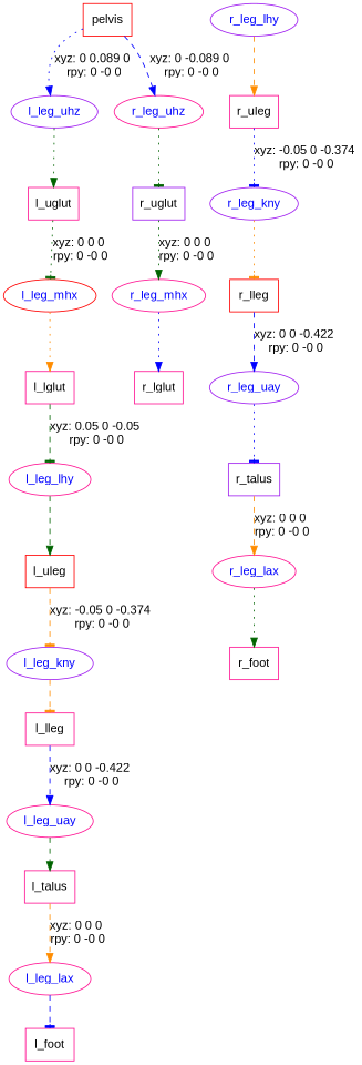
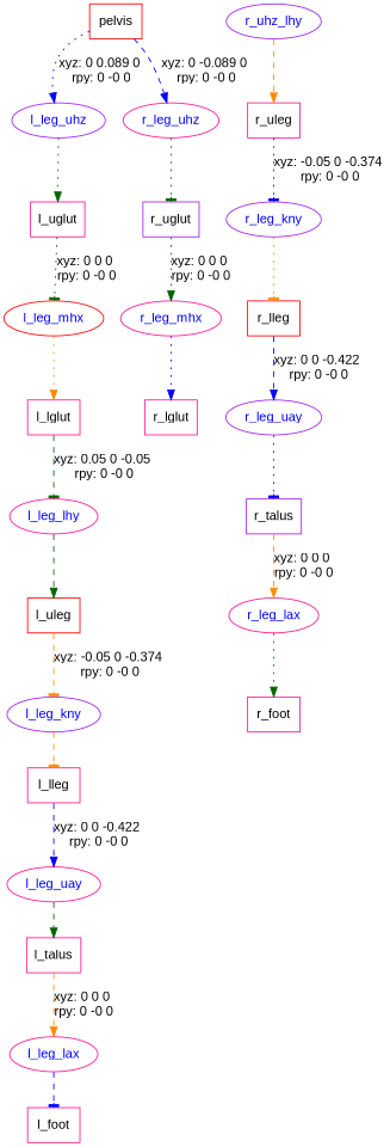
  digraph {
    fontname="Liberation Sans"
    node [color=deeppink fontname="Liberation Sans" shape=box]
    edge [arrowhead=normal color=blue fontname="Liberation Sans" style=dashed]
    n1 [color=red label=pelvis]
    l_leg_uhz [color=purple fontcolor=blue shape=ellipse]
    r_leg_uhz [fontcolor=blue shape=ellipse]
    n4 [label=l_uglut]
    n5 [color=purple label=r_uglut]
    l_leg_mhx [color=red fontcolor=blue shape=ellipse]
    n7 [label=l_lglut]
    l_leg_lhy [fontcolor=blue shape=ellipse]
    n9 [color=red label=l_uleg]
    l_leg_kny [color=purple fontcolor=blue shape=ellipse]
    n11 [label=l_lleg]
    l_leg_uay [fontcolor=blue shape=ellipse]
    n13 [label=l_talus]
    l_leg_lax [fontcolor=blue shape=ellipse]
    n15 [label=l_foot]
    r_leg_mhx [fontcolor=blue shape=ellipse]
    n17 [label=r_lglut]
-   r_leg_lhy [color=purple fontcolor=blue shape=ellipse]
+   r_leg_lhy [color=purple fontcolor=blue shape=ellipse label=r_uhz_lhy]
    n19 [label=r_uleg]
    r_leg_kny [color=purple fontcolor=blue shape=ellipse]
    n21 [color=red label=r_lleg]
    r_leg_uay [color=purple fontcolor=blue shape=ellipse]
    n23 [color=purple label=r_talus]
    r_leg_lax [fontcolor=blue shape=ellipse]
    n25 [label=r_foot]
    n1 -> l_leg_uhz [label="xyz: 0 0.089 0 \nrpy: 0 -0 0" style=dotted]
    n1 -> r_leg_uhz [label="xyz: 0 -0.089 0 \nrpy: 0 -0 0"]
    l_leg_uhz -> n4 [color=darkgreen style=dotted]
    r_leg_uhz -> n5 [arrowhead=tee color=darkgreen style=dotted]
    n4 -> l_leg_mhx [arrowhead=tee color=darkgreen label="xyz: 0 0 0 \nrpy: 0 -0 0" style=dotted]
    n5 -> r_leg_mhx [color=darkgreen label="xyz: 0 0 0 \nrpy: 0 -0 0" style=dotted]
    l_leg_mhx -> n7 [color=darkorange style=dotted]
    n7 -> l_leg_lhy [arrowhead=tee color=darkgreen label="xyz: 0.05 0 -0.05 \nrpy: 0 -0 0"]
    l_leg_lhy -> n9 [color=darkgreen]
    n9 -> l_leg_kny [arrowhead=tee color=darkorange label="xyz: -0.05 0 -0.374 \nrpy: 0 -0 0"]
    l_leg_kny -> n11 [arrowhead=tee color=darkorange]
    n11 -> l_leg_uay [label="xyz: 0 0 -0.422 \nrpy: 0 -0 0"]
    l_leg_uay -> n13 [color=darkgreen]
    n13 -> l_leg_lax [color=darkorange label="xyz: 0 0 0 \nrpy: 0 -0 0"]
    l_leg_lax -> n15 [arrowhead=tee]
    r_leg_mhx -> n17 [style=dotted]
    r_leg_lhy -> n19 [color=darkorange]
    n19 -> r_leg_kny [arrowhead=tee label="xyz: -0.05 0 -0.374 \nrpy: 0 -0 0" style=dotted]
    r_leg_kny -> n21 [arrowhead=tee color=darkorange style=dotted]
    n21 -> r_leg_uay [label="xyz: 0 0 -0.422 \nrpy: 0 -0 0"]
    r_leg_uay -> n23 [arrowhead=tee style=dotted]
    n23 -> r_leg_lax [color=darkorange label="xyz: 0 0 0 \nrpy: 0 -0 0"]
    r_leg_lax -> n25 [color=darkgreen style=dotted]
  }
